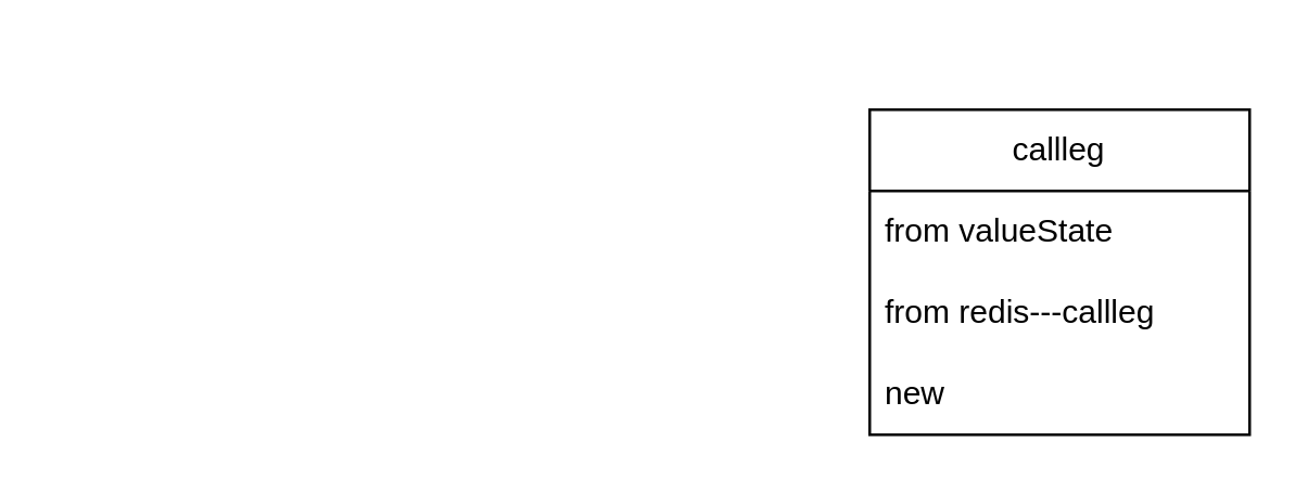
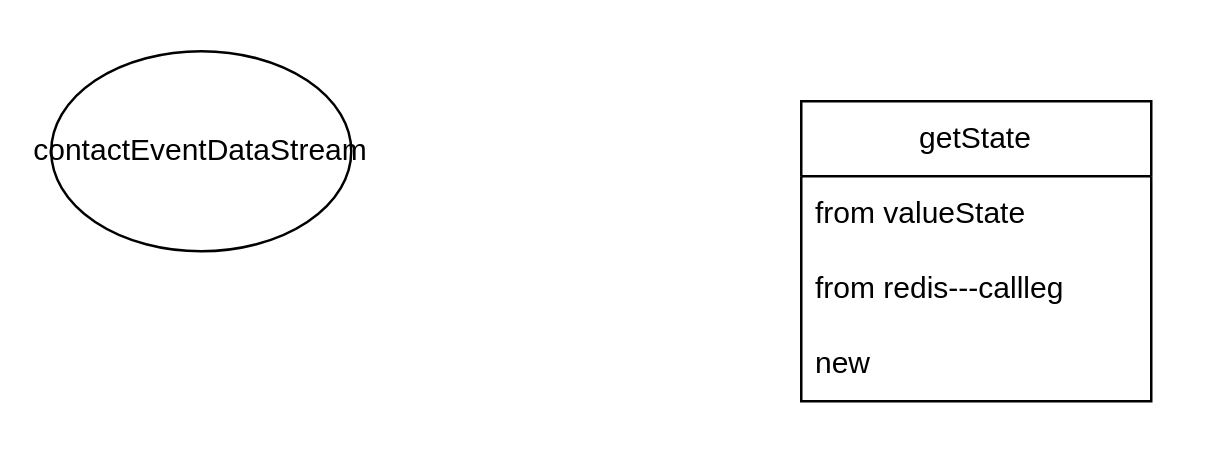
  <mxCell id="0" />
  <mxCell id="1" parent="0" />
- <mxCell id="3" value="callleg" style="swimlane;fontStyle=0;childLayout=stackLayout;horizontal=1;startSize=30;horizontalStack=0;resizeParent=1;resizeParentMax=0;resizeLast=0;collapsible=1;marginBottom=0;whiteSpace=wrap;html=1;" vertex="1" parent="1"><mxGeometry x="320" y="40" width="140" height="120" as="geometry" /></mxCell>
+ <mxCell id="2" value="contactEventDataStream" style="ellipse;whiteSpace=wrap;html=1;" vertex="1" parent="1"><mxGeometry x="20" y="20" width="120" height="80" as="geometry" /></mxCell>
+ <mxCell id="3" value="getState" style="swimlane;fontStyle=0;childLayout=stackLayout;horizontal=1;startSize=30;horizontalStack=0;resizeParent=1;resizeParentMax=0;resizeLast=0;collapsible=1;marginBottom=0;whiteSpace=wrap;html=1;" vertex="1" parent="1"><mxGeometry x="320" y="40" width="140" height="120" as="geometry" /></mxCell>
  <mxCell id="4" value="from&amp;nbsp;valueState" style="text;strokeColor=none;fillColor=none;align=left;verticalAlign=middle;spacingLeft=4;spacingRight=4;overflow=hidden;points=[[0,0.5],[1,0.5]];portConstraint=eastwest;rotatable=0;whiteSpace=wrap;html=1;" vertex="1" parent="3"><mxGeometry y="30" width="140" height="30" as="geometry" /></mxCell>
  <mxCell id="5" value="from redis---callleg" style="text;strokeColor=none;fillColor=none;align=left;verticalAlign=middle;spacingLeft=4;spacingRight=4;overflow=hidden;points=[[0,0.5],[1,0.5]];portConstraint=eastwest;rotatable=0;whiteSpace=wrap;html=1;" vertex="1" parent="3"><mxGeometry y="60" width="140" height="30" as="geometry" /></mxCell>
  <mxCell id="6" value="new" style="text;strokeColor=none;fillColor=none;align=left;verticalAlign=middle;spacingLeft=4;spacingRight=4;overflow=hidden;points=[[0,0.5],[1,0.5]];portConstraint=eastwest;rotatable=0;whiteSpace=wrap;html=1;" vertex="1" parent="3"><mxGeometry y="90" width="140" height="30" as="geometry" /></mxCell>
